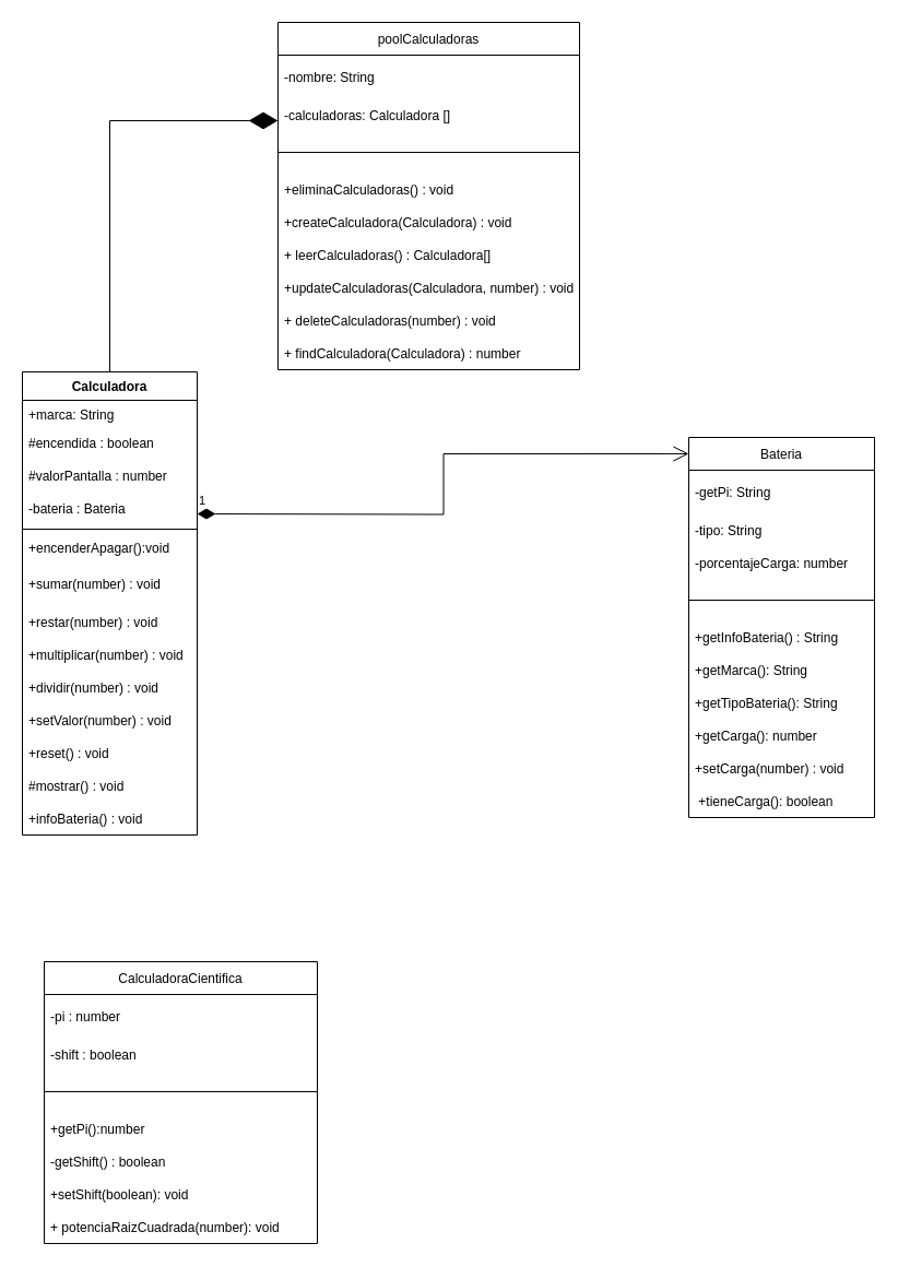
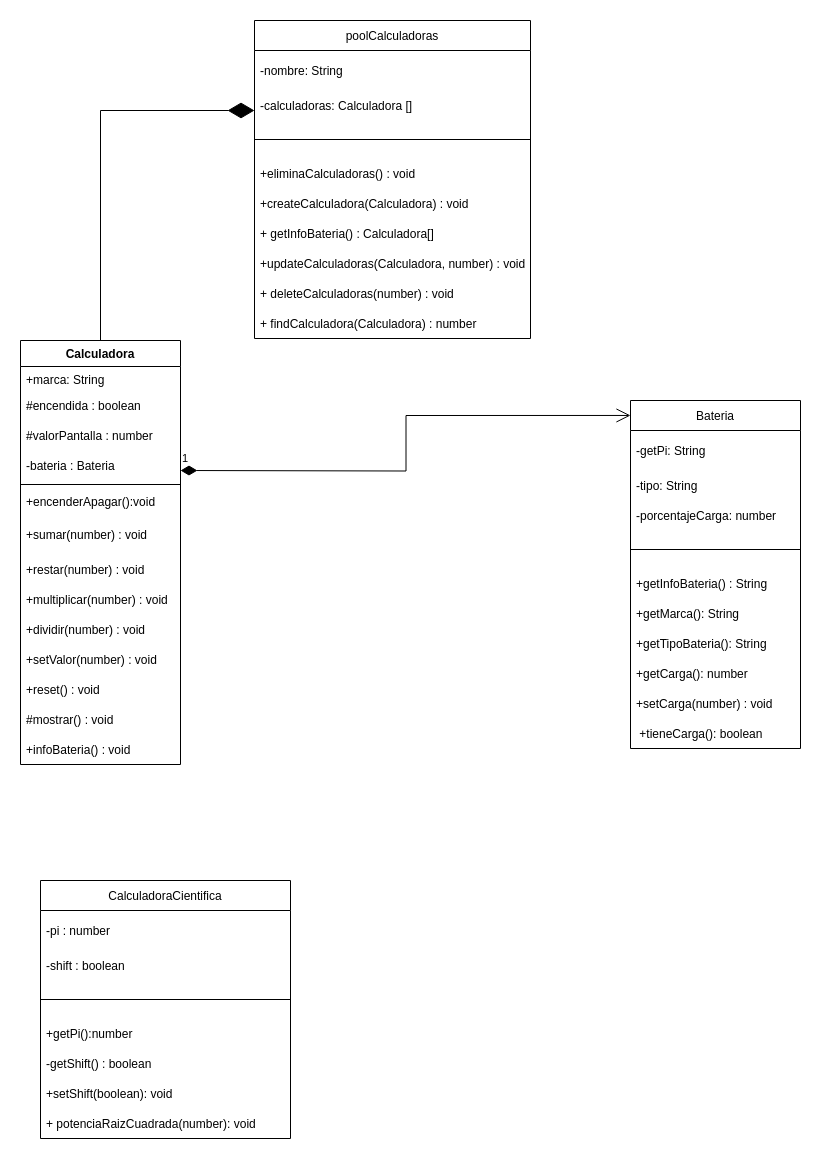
  <mxCell id="0" />
  <mxCell id="1" parent="0" />
  <mxCell id="2" value="Bateria" style="swimlane;fontStyle=0;childLayout=stackLayout;horizontal=1;startSize=30;horizontalStack=0;resizeParent=1;resizeParentMax=0;resizeLast=0;collapsible=1;marginBottom=0;" parent="1" vertex="1"><mxGeometry x="630" y="400" width="170" height="348" as="geometry"><mxRectangle x="160" y="80" width="100" height="30" as="alternateBounds" /></mxGeometry></mxCell>
  <mxCell id="3" value="-getPi: String" style="text;strokeColor=none;fillColor=none;align=left;verticalAlign=middle;spacingLeft=4;spacingRight=4;overflow=hidden;points=[[0,0.5],[1,0.5]];portConstraint=eastwest;rotatable=0;" parent="2" vertex="1"><mxGeometry y="30" width="170" height="40" as="geometry" /></mxCell>
  <mxCell id="4" value="-tipo: String" style="text;strokeColor=none;fillColor=none;align=left;verticalAlign=middle;spacingLeft=4;spacingRight=4;overflow=hidden;points=[[0,0.5],[1,0.5]];portConstraint=eastwest;rotatable=0;" parent="2" vertex="1"><mxGeometry y="70" width="170" height="30" as="geometry" /></mxCell>
  <mxCell id="5" value="-porcentajeCarga: number" style="text;strokeColor=none;fillColor=none;align=left;verticalAlign=middle;spacingLeft=4;spacingRight=4;overflow=hidden;points=[[0,0.5],[1,0.5]];portConstraint=eastwest;rotatable=0;" parent="2" vertex="1"><mxGeometry y="100" width="170" height="30" as="geometry" /></mxCell>
  <mxCell id="6" value="" style="line;strokeWidth=1;fillColor=none;align=left;verticalAlign=middle;spacingTop=-1;spacingLeft=3;spacingRight=3;rotatable=0;labelPosition=right;points=[];portConstraint=eastwest;" parent="2" vertex="1"><mxGeometry y="130" width="170" height="38" as="geometry" /></mxCell>
  <mxCell id="7" value="+getInfoBateria() : String" style="text;strokeColor=none;fillColor=none;align=left;verticalAlign=middle;spacingLeft=4;spacingRight=4;overflow=hidden;points=[[0,0.5],[1,0.5]];portConstraint=eastwest;rotatable=0;" parent="2" vertex="1"><mxGeometry y="168" width="170" height="30" as="geometry" /></mxCell>
  <mxCell id="8" value="+getMarca(): String" style="text;strokeColor=none;fillColor=none;align=left;verticalAlign=middle;spacingLeft=4;spacingRight=4;overflow=hidden;points=[[0,0.5],[1,0.5]];portConstraint=eastwest;rotatable=0;" parent="2" vertex="1"><mxGeometry y="198" width="170" height="30" as="geometry" /></mxCell>
  <mxCell id="9" value="+getTipoBateria(): String" style="text;strokeColor=none;fillColor=none;align=left;verticalAlign=middle;spacingLeft=4;spacingRight=4;overflow=hidden;points=[[0,0.5],[1,0.5]];portConstraint=eastwest;rotatable=0;" parent="2" vertex="1"><mxGeometry y="228" width="170" height="30" as="geometry" /></mxCell>
  <mxCell id="10" value="+getCarga(): number" style="text;strokeColor=none;fillColor=none;align=left;verticalAlign=middle;spacingLeft=4;spacingRight=4;overflow=hidden;points=[[0,0.5],[1,0.5]];portConstraint=eastwest;rotatable=0;" parent="2" vertex="1"><mxGeometry y="258" width="170" height="30" as="geometry" /></mxCell>
  <mxCell id="11" value="+setCarga(number) : void" style="text;strokeColor=none;fillColor=none;align=left;verticalAlign=middle;spacingLeft=4;spacingRight=4;overflow=hidden;points=[[0,0.5],[1,0.5]];portConstraint=eastwest;rotatable=0;" parent="2" vertex="1"><mxGeometry y="288" width="170" height="30" as="geometry" /></mxCell>
  <mxCell id="12" value=" +tieneCarga(): boolean" style="text;strokeColor=none;fillColor=none;align=left;verticalAlign=middle;spacingLeft=4;spacingRight=4;overflow=hidden;points=[[0,0.5],[1,0.5]];portConstraint=eastwest;rotatable=0;" parent="2" vertex="1"><mxGeometry y="318" width="170" height="30" as="geometry" /></mxCell>
  <mxCell id="13" value="CalculadoraCientifica" style="swimlane;fontStyle=0;childLayout=stackLayout;horizontal=1;startSize=30;horizontalStack=0;resizeParent=1;resizeParentMax=0;resizeLast=0;collapsible=1;marginBottom=0;" parent="1" vertex="1"><mxGeometry x="40" y="880" width="250" height="258" as="geometry"><mxRectangle x="160" y="80" width="100" height="30" as="alternateBounds" /></mxGeometry></mxCell>
  <mxCell id="14" value="-pi : number" style="text;strokeColor=none;fillColor=none;align=left;verticalAlign=middle;spacingLeft=4;spacingRight=4;overflow=hidden;points=[[0,0.5],[1,0.5]];portConstraint=eastwest;rotatable=0;" parent="13" vertex="1"><mxGeometry y="30" width="250" height="40" as="geometry" /></mxCell>
  <mxCell id="15" value="-shift : boolean" style="text;strokeColor=none;fillColor=none;align=left;verticalAlign=middle;spacingLeft=4;spacingRight=4;overflow=hidden;points=[[0,0.5],[1,0.5]];portConstraint=eastwest;rotatable=0;" parent="13" vertex="1"><mxGeometry y="70" width="250" height="30" as="geometry" /></mxCell>
  <mxCell id="16" value="" style="line;strokeWidth=1;fillColor=none;align=left;verticalAlign=middle;spacingTop=-1;spacingLeft=3;spacingRight=3;rotatable=0;labelPosition=right;points=[];portConstraint=eastwest;" parent="13" vertex="1"><mxGeometry y="100" width="250" height="38" as="geometry" /></mxCell>
  <mxCell id="17" value="+getPi():number" style="text;strokeColor=none;fillColor=none;align=left;verticalAlign=middle;spacingLeft=4;spacingRight=4;overflow=hidden;points=[[0,0.5],[1,0.5]];portConstraint=eastwest;rotatable=0;" parent="13" vertex="1"><mxGeometry y="138" width="250" height="30" as="geometry" /></mxCell>
  <mxCell id="18" value="-getShift() : boolean" style="text;strokeColor=none;fillColor=none;align=left;verticalAlign=middle;spacingLeft=4;spacingRight=4;overflow=hidden;points=[[0,0.5],[1,0.5]];portConstraint=eastwest;rotatable=0;" parent="13" vertex="1"><mxGeometry y="168" width="250" height="30" as="geometry" /></mxCell>
  <mxCell id="19" value="+setShift(boolean): void" style="text;strokeColor=none;fillColor=none;align=left;verticalAlign=middle;spacingLeft=4;spacingRight=4;overflow=hidden;points=[[0,0.5],[1,0.5]];portConstraint=eastwest;rotatable=0;" parent="13" vertex="1"><mxGeometry y="198" width="250" height="30" as="geometry" /></mxCell>
  <mxCell id="20" value="+ potenciaRaizCuadrada(number): void" style="text;strokeColor=none;fillColor=none;align=left;verticalAlign=middle;spacingLeft=4;spacingRight=4;overflow=hidden;points=[[0,0.5],[1,0.5]];portConstraint=eastwest;rotatable=0;" parent="13" vertex="1"><mxGeometry y="228" width="250" height="30" as="geometry" /></mxCell>
  <mxCell id="21" value="Calculadora" style="swimlane;fontStyle=1;align=center;verticalAlign=top;childLayout=stackLayout;horizontal=1;startSize=26;horizontalStack=0;resizeParent=1;resizeParentMax=0;resizeLast=0;collapsible=1;marginBottom=0;" parent="1" vertex="1"><mxGeometry x="20" y="340" width="160" height="424" as="geometry" /></mxCell>
  <mxCell id="22" value="+marca: String" style="text;strokeColor=none;fillColor=none;align=left;verticalAlign=top;spacingLeft=4;spacingRight=4;overflow=hidden;rotatable=0;points=[[0,0.5],[1,0.5]];portConstraint=eastwest;" parent="21" vertex="1"><mxGeometry y="26" width="160" height="24" as="geometry" /></mxCell>
  <mxCell id="23" value="#encendida : boolean" style="text;strokeColor=none;fillColor=none;align=left;verticalAlign=middle;spacingLeft=4;spacingRight=4;overflow=hidden;points=[[0,0.5],[1,0.5]];portConstraint=eastwest;rotatable=0;" parent="21" vertex="1"><mxGeometry y="50" width="160" height="30" as="geometry" /></mxCell>
  <mxCell id="24" value="#valorPantalla : number" style="text;strokeColor=none;fillColor=none;align=left;verticalAlign=middle;spacingLeft=4;spacingRight=4;overflow=hidden;points=[[0,0.5],[1,0.5]];portConstraint=eastwest;rotatable=0;" parent="21" vertex="1"><mxGeometry y="80" width="160" height="30" as="geometry" /></mxCell>
  <mxCell id="25" value="-bateria : Bateria" style="text;strokeColor=none;fillColor=none;align=left;verticalAlign=middle;spacingLeft=4;spacingRight=4;overflow=hidden;points=[[0,0.5],[1,0.5]];portConstraint=eastwest;rotatable=0;" parent="21" vertex="1"><mxGeometry y="110" width="160" height="30" as="geometry" /></mxCell>
  <mxCell id="26" value="" style="line;strokeWidth=1;fillColor=none;align=left;verticalAlign=middle;spacingTop=-1;spacingLeft=3;spacingRight=3;rotatable=0;labelPosition=right;points=[];portConstraint=eastwest;" parent="21" vertex="1"><mxGeometry y="140" width="160" height="8" as="geometry" /></mxCell>
  <mxCell id="27" value="+encenderApagar():void" style="text;strokeColor=none;fillColor=none;align=left;verticalAlign=top;spacingLeft=4;spacingRight=4;overflow=hidden;rotatable=0;points=[[0,0.5],[1,0.5]];portConstraint=eastwest;" parent="21" vertex="1"><mxGeometry y="148" width="160" height="26" as="geometry" /></mxCell>
  <mxCell id="28" value="+sumar(number) : void" style="text;strokeColor=none;fillColor=none;align=left;verticalAlign=middle;spacingLeft=4;spacingRight=4;overflow=hidden;points=[[0,0.5],[1,0.5]];portConstraint=eastwest;rotatable=0;" parent="21" vertex="1"><mxGeometry y="174" width="160" height="40" as="geometry" /></mxCell>
  <mxCell id="29" value="+restar(number) : void" style="text;strokeColor=none;fillColor=none;align=left;verticalAlign=middle;spacingLeft=4;spacingRight=4;overflow=hidden;points=[[0,0.5],[1,0.5]];portConstraint=eastwest;rotatable=0;" parent="21" vertex="1"><mxGeometry y="214" width="160" height="30" as="geometry" /></mxCell>
  <mxCell id="30" value="+multiplicar(number) : void" style="text;strokeColor=none;fillColor=none;align=left;verticalAlign=middle;spacingLeft=4;spacingRight=4;overflow=hidden;points=[[0,0.5],[1,0.5]];portConstraint=eastwest;rotatable=0;" parent="21" vertex="1"><mxGeometry y="244" width="160" height="30" as="geometry" /></mxCell>
  <mxCell id="31" value="+dividir(number) : void" style="text;strokeColor=none;fillColor=none;align=left;verticalAlign=middle;spacingLeft=4;spacingRight=4;overflow=hidden;points=[[0,0.5],[1,0.5]];portConstraint=eastwest;rotatable=0;" parent="21" vertex="1"><mxGeometry y="274" width="160" height="30" as="geometry" /></mxCell>
  <mxCell id="32" value="+setValor(number) : void" style="text;strokeColor=none;fillColor=none;align=left;verticalAlign=middle;spacingLeft=4;spacingRight=4;overflow=hidden;points=[[0,0.5],[1,0.5]];portConstraint=eastwest;rotatable=0;" parent="21" vertex="1"><mxGeometry y="304" width="160" height="30" as="geometry" /></mxCell>
  <mxCell id="33" value="+reset() : void" style="text;strokeColor=none;fillColor=none;align=left;verticalAlign=middle;spacingLeft=4;spacingRight=4;overflow=hidden;points=[[0,0.5],[1,0.5]];portConstraint=eastwest;rotatable=0;" parent="21" vertex="1"><mxGeometry y="334" width="160" height="30" as="geometry" /></mxCell>
  <mxCell id="34" value="#mostrar() : void" style="text;strokeColor=none;fillColor=none;align=left;verticalAlign=middle;spacingLeft=4;spacingRight=4;overflow=hidden;points=[[0,0.5],[1,0.5]];portConstraint=eastwest;rotatable=0;" parent="21" vertex="1"><mxGeometry y="364" width="160" height="30" as="geometry" /></mxCell>
  <mxCell id="35" value="+infoBateria() : void" style="text;strokeColor=none;fillColor=none;align=left;verticalAlign=middle;spacingLeft=4;spacingRight=4;overflow=hidden;points=[[0,0.5],[1,0.5]];portConstraint=eastwest;rotatable=0;" parent="21" vertex="1"><mxGeometry y="394" width="160" height="30" as="geometry" /></mxCell>
  <mxCell id="36" value="poolCalculadoras" style="swimlane;fontStyle=0;childLayout=stackLayout;horizontal=1;startSize=30;horizontalStack=0;resizeParent=1;resizeParentMax=0;resizeLast=0;collapsible=1;marginBottom=0;" parent="1" vertex="1"><mxGeometry x="254" y="20" width="276" height="318" as="geometry"><mxRectangle x="160" y="80" width="100" height="30" as="alternateBounds" /></mxGeometry></mxCell>
  <mxCell id="37" value="-nombre: String" style="text;strokeColor=none;fillColor=none;align=left;verticalAlign=middle;spacingLeft=4;spacingRight=4;overflow=hidden;points=[[0,0.5],[1,0.5]];portConstraint=eastwest;rotatable=0;" parent="36" vertex="1"><mxGeometry y="30" width="276" height="40" as="geometry" /></mxCell>
  <mxCell id="38" value="-calculadoras: Calculadora []" style="text;strokeColor=none;fillColor=none;align=left;verticalAlign=middle;spacingLeft=4;spacingRight=4;overflow=hidden;points=[[0,0.5],[1,0.5]];portConstraint=eastwest;rotatable=0;" parent="36" vertex="1"><mxGeometry y="70" width="276" height="30" as="geometry" /></mxCell>
  <mxCell id="39" value="" style="line;strokeWidth=1;fillColor=none;align=left;verticalAlign=middle;spacingTop=-1;spacingLeft=3;spacingRight=3;rotatable=0;labelPosition=right;points=[];portConstraint=eastwest;" parent="36" vertex="1"><mxGeometry y="100" width="276" height="38" as="geometry" /></mxCell>
  <mxCell id="40" value="+eliminaCalculadoras() : void" style="text;strokeColor=none;fillColor=none;align=left;verticalAlign=middle;spacingLeft=4;spacingRight=4;overflow=hidden;points=[[0,0.5],[1,0.5]];portConstraint=eastwest;rotatable=0;" parent="36" vertex="1"><mxGeometry y="138" width="276" height="30" as="geometry" /></mxCell>
  <mxCell id="41" value="+createCalculadora(Calculadora) : void" style="text;strokeColor=none;fillColor=none;align=left;verticalAlign=middle;spacingLeft=4;spacingRight=4;overflow=hidden;points=[[0,0.5],[1,0.5]];portConstraint=eastwest;rotatable=0;" parent="36" vertex="1"><mxGeometry y="168" width="276" height="30" as="geometry" /></mxCell>
- <mxCell id="42" value="+ leerCalculadoras() : Calculadora[]" style="text;strokeColor=none;fillColor=none;align=left;verticalAlign=middle;spacingLeft=4;spacingRight=4;overflow=hidden;points=[[0,0.5],[1,0.5]];portConstraint=eastwest;rotatable=0;" parent="36" vertex="1"><mxGeometry y="198" width="276" height="30" as="geometry" /></mxCell>
+ <mxCell id="42" value="+ getInfoBateria() : Calculadora[]" style="text;strokeColor=none;fillColor=none;align=left;verticalAlign=middle;spacingLeft=4;spacingRight=4;overflow=hidden;points=[[0,0.5],[1,0.5]];portConstraint=eastwest;rotatable=0;" parent="36" vertex="1"><mxGeometry y="198" width="276" height="30" as="geometry" /></mxCell>
  <mxCell id="43" value="+updateCalculadoras(Calculadora, number) : void " style="text;strokeColor=none;fillColor=none;align=left;verticalAlign=middle;spacingLeft=4;spacingRight=4;overflow=hidden;points=[[0,0.5],[1,0.5]];portConstraint=eastwest;rotatable=0;" parent="36" vertex="1"><mxGeometry y="228" width="276" height="30" as="geometry" /></mxCell>
  <mxCell id="44" value="+ deleteCalculadoras(number) : void " style="text;strokeColor=none;fillColor=none;align=left;verticalAlign=middle;spacingLeft=4;spacingRight=4;overflow=hidden;points=[[0,0.5],[1,0.5]];portConstraint=eastwest;rotatable=0;" parent="36" vertex="1"><mxGeometry y="258" width="276" height="30" as="geometry" /></mxCell>
  <mxCell id="45" value="+ findCalculadora(Calculadora) : number " style="text;strokeColor=none;fillColor=none;align=left;verticalAlign=middle;spacingLeft=4;spacingRight=4;overflow=hidden;points=[[0,0.5],[1,0.5]];portConstraint=eastwest;rotatable=0;" parent="36" vertex="1"><mxGeometry y="288" width="276" height="30" as="geometry" /></mxCell>
  <mxCell id="46" value="" style="endArrow=diamondThin;endFill=1;endSize=24;html=1;rounded=0;" edge="1" parent="1" source="21"><mxGeometry width="160" relative="1" as="geometry"><mxPoint x="94" y="110" as="sourcePoint" /><mxPoint x="254" y="110" as="targetPoint" /><Array as="points"><mxPoint x="100" y="110" /></Array></mxGeometry></mxCell>
  <mxCell id="47" value="1" style="endArrow=open;html=1;endSize=12;startArrow=diamondThin;startSize=14;startFill=1;edgeStyle=orthogonalEdgeStyle;align=left;verticalAlign=bottom;rounded=0;entryX=0;entryY=0.043;entryDx=0;entryDy=0;entryPerimeter=0;" edge="1" parent="1" target="2"><mxGeometry x="-1" y="3" relative="1" as="geometry"><mxPoint x="180" y="470" as="sourcePoint" /><mxPoint x="340" y="470" as="targetPoint" /></mxGeometry></mxCell>
